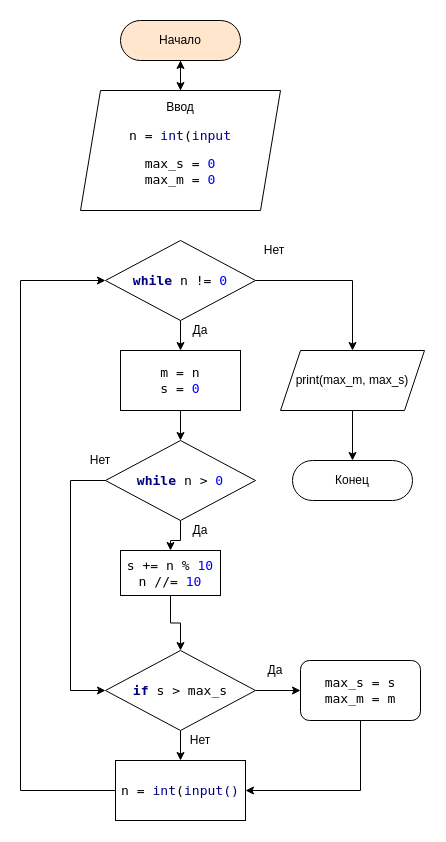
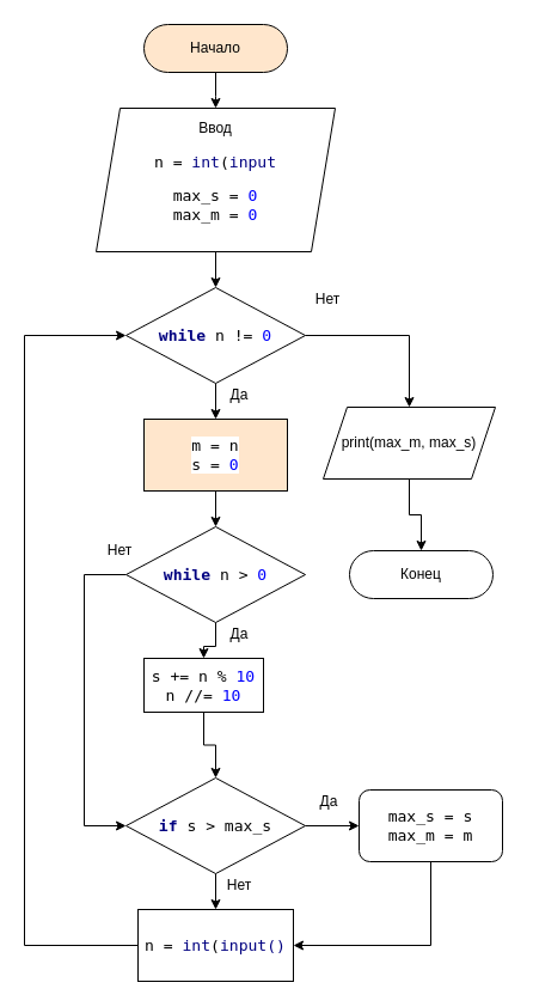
  <mxCell id="0" />
  <mxCell id="1" parent="0" />
  <mxCell id="2" style="edgeStyle=orthogonalEdgeStyle;rounded=0;orthogonalLoop=1;jettySize=auto;html=1;entryX=0.5;entryY=0;entryDx=0;entryDy=0;" edge="1" parent="1" source="3"><mxGeometry relative="1" as="geometry"><mxPoint x="180" y="90" as="targetPoint" /></mxGeometry></mxCell>
  <mxCell id="3" value="Начало" style="rounded=1;whiteSpace=wrap;html=1;fontSize=12;glass=0;strokeWidth=1;shadow=0;arcSize=50;fillColor=#ffe6cc;" vertex="1" parent="1"><mxGeometry x="120" y="20" width="120" height="40" as="geometry" /></mxCell>
- <mxCell id="4" value="" style="edgeStyle=orthogonalEdgeStyle;rounded=0;orthogonalLoop=1;jettySize=auto;html=1;" edge="1" parent="1" source="5" target="3"><mxGeometry relative="1" as="geometry" /></mxCell>
+ <mxCell id="4" value="" style="edgeStyle=orthogonalEdgeStyle;rounded=0;orthogonalLoop=1;jettySize=auto;html=1;entryX=0.5;entryY=0;entryDx=0;entryDy=0;" edge="1" parent="1" source="5" target="8"><mxGeometry relative="1" as="geometry" /></mxCell>
  <mxCell id="5" value="Ввод&lt;br&gt;&lt;pre style=&quot;background-color: rgb(255 , 255 , 255) ; font-family: &amp;#34;jetbrains mono&amp;#34; , monospace ; font-size: 9.8pt&quot;&gt;&lt;pre style=&quot;font-family: &amp;#34;jetbrains mono&amp;#34; , monospace ; font-size: 9.8pt&quot;&gt;&lt;pre style=&quot;font-family: &amp;#34;jetbrains mono&amp;#34; , monospace ; font-size: 9.8pt&quot;&gt;n = &lt;span style=&quot;color: rgb(0 , 0 , 128)&quot;&gt;int&lt;/span&gt;(&lt;span style=&quot;color: rgb(0 , 0 , 128)&quot;&gt;input&lt;/span&gt;&lt;/pre&gt;&lt;/pre&gt;&lt;/pre&gt;&lt;pre style=&quot;background-color: rgb(255 , 255 , 255) ; font-family: &amp;#34;jetbrains mono&amp;#34; , monospace ; font-size: 9.8pt&quot;&gt;&lt;pre style=&quot;font-family: &amp;#34;jetbrains mono&amp;#34; , monospace ; font-size: 9.8pt&quot;&gt;&lt;pre style=&quot;font-family: &amp;#34;jetbrains mono&amp;#34; , monospace ; font-size: 9.8pt&quot;&gt;max_s = &lt;span style=&quot;color: rgb(0 , 0 , 255)&quot;&gt;0&lt;br&gt;&lt;/span&gt;max_m = &lt;span style=&quot;color: rgb(0 , 0 , 255)&quot;&gt;0&lt;/span&gt;&lt;/pre&gt;&lt;/pre&gt;&lt;/pre&gt;" style="shape=parallelogram;perimeter=parallelogramPerimeter;whiteSpace=wrap;html=1;fixedSize=1;rounded=0;shadow=0;strokeWidth=1;glass=0;arcSize=50;" vertex="1" parent="1"><mxGeometry x="80" y="90" width="200" height="120" as="geometry" /></mxCell>
  <mxCell id="6" value="" style="edgeStyle=orthogonalEdgeStyle;rounded=0;orthogonalLoop=1;jettySize=auto;html=1;" edge="1" parent="1" source="8" target="12"><mxGeometry relative="1" as="geometry" /></mxCell>
  <mxCell id="7" style="edgeStyle=orthogonalEdgeStyle;rounded=0;orthogonalLoop=1;jettySize=auto;html=1;entryX=0.5;entryY=0;entryDx=0;entryDy=0;" edge="1" parent="1" source="8" target="30"><mxGeometry relative="1" as="geometry" /></mxCell>
  <mxCell id="8" value="&lt;pre style=&quot;background-color: rgb(255 , 255 , 255) ; font-family: &amp;#34;jetbrains mono&amp;#34; , monospace ; font-size: 9.8pt&quot;&gt;&lt;span style=&quot;color: rgb(0 , 0 , 128) ; font-weight: bold&quot;&gt;while &lt;/span&gt;n != &lt;span style=&quot;color: rgb(0 , 0 , 255)&quot;&gt;0&lt;/span&gt;&lt;/pre&gt;" style="rhombus;whiteSpace=wrap;html=1;rounded=0;glass=0;" vertex="1" parent="1"><mxGeometry x="105" y="240" width="150" height="80" as="geometry" /></mxCell>
  <mxCell id="9" value="Нет" style="text;html=1;strokeColor=none;fillColor=none;align=center;verticalAlign=middle;whiteSpace=wrap;rounded=0;" vertex="1" parent="1"><mxGeometry x="254" y="240" width="40" height="20" as="geometry" /></mxCell>
  <mxCell id="10" value="Да" style="text;html=1;strokeColor=none;fillColor=none;align=center;verticalAlign=middle;whiteSpace=wrap;rounded=0;" vertex="1" parent="1"><mxGeometry x="180" y="320" width="40" height="20" as="geometry" /></mxCell>
  <mxCell id="11" value="" style="edgeStyle=orthogonalEdgeStyle;rounded=0;orthogonalLoop=1;jettySize=auto;html=1;" edge="1" parent="1" source="12" target="15"><mxGeometry relative="1" as="geometry" /></mxCell>
- <mxCell id="12" value="&lt;pre style=&quot;background-color: rgb(255 , 255 , 255) ; font-family: &amp;#34;jetbrains mono&amp;#34; , monospace ; font-size: 9.8pt&quot;&gt;m = n&lt;br&gt;s = &lt;span style=&quot;color: rgb(0 , 0 , 255)&quot;&gt;0&lt;/span&gt;&lt;/pre&gt;" style="rounded=0;whiteSpace=wrap;html=1;" vertex="1" parent="1"><mxGeometry x="120" y="350" width="120" height="60" as="geometry" /></mxCell>
+ <mxCell id="12" value="&lt;pre style=&quot;background-color: rgb(255 , 255 , 255) ; font-family: &amp;#34;jetbrains mono&amp;#34; , monospace ; font-size: 9.8pt&quot;&gt;m = n&lt;br&gt;s = &lt;span style=&quot;color: rgb(0 , 0 , 255)&quot;&gt;0&lt;/span&gt;&lt;/pre&gt;" style="rounded=0;whiteSpace=wrap;html=1;fillColor=#ffe6cc;" vertex="1" parent="1"><mxGeometry x="120" y="350" width="120" height="60" as="geometry" /></mxCell>
  <mxCell id="13" value="" style="edgeStyle=orthogonalEdgeStyle;rounded=0;orthogonalLoop=1;jettySize=auto;html=1;" edge="1" parent="1" source="15" target="19"><mxGeometry relative="1" as="geometry" /></mxCell>
  <mxCell id="14" style="edgeStyle=orthogonalEdgeStyle;rounded=0;orthogonalLoop=1;jettySize=auto;html=1;entryX=0;entryY=0.5;entryDx=0;entryDy=0;" edge="1" parent="1" source="15" target="22"><mxGeometry relative="1" as="geometry"><Array as="points"><mxPoint x="70" y="480" /><mxPoint x="70" y="690" /></Array></mxGeometry></mxCell>
  <mxCell id="15" value="&lt;pre style=&quot;background-color: rgb(255 , 255 , 255) ; font-family: &amp;#34;jetbrains mono&amp;#34; , monospace ; font-size: 9.8pt&quot;&gt;&lt;span style=&quot;color: rgb(0 , 0 , 128) ; font-weight: bold&quot;&gt;while &lt;/span&gt;n &amp;gt; &lt;span style=&quot;color: rgb(0 , 0 , 255)&quot;&gt;0&lt;/span&gt;&lt;/pre&gt;" style="rhombus;whiteSpace=wrap;html=1;rounded=0;glass=0;" vertex="1" parent="1"><mxGeometry x="105" y="440" width="150" height="80" as="geometry" /></mxCell>
  <mxCell id="16" value="Нет" style="text;html=1;strokeColor=none;fillColor=none;align=center;verticalAlign=middle;whiteSpace=wrap;rounded=0;" vertex="1" parent="1"><mxGeometry x="80" y="450" width="40" height="20" as="geometry" /></mxCell>
  <mxCell id="17" value="Да" style="text;html=1;strokeColor=none;fillColor=none;align=center;verticalAlign=middle;whiteSpace=wrap;rounded=0;" vertex="1" parent="1"><mxGeometry x="180" y="520" width="40" height="20" as="geometry" /></mxCell>
  <mxCell id="18" value="" style="edgeStyle=orthogonalEdgeStyle;rounded=0;orthogonalLoop=1;jettySize=auto;html=1;" edge="1" parent="1" source="19" target="22"><mxGeometry relative="1" as="geometry" /></mxCell>
  <mxCell id="19" value="&lt;pre style=&quot;background-color: rgb(255 , 255 , 255) ; font-family: &amp;#34;jetbrains mono&amp;#34; , monospace ; font-size: 9.8pt&quot;&gt;s += n % &lt;span style=&quot;color: rgb(0 , 0 , 255)&quot;&gt;10&lt;br&gt;&lt;/span&gt;n //= &lt;span style=&quot;color: rgb(0 , 0 , 255)&quot;&gt;10&lt;/span&gt;&lt;/pre&gt;" style="rounded=0;whiteSpace=wrap;html=1;" vertex="1" parent="1"><mxGeometry x="120" y="550" width="100" height="45" as="geometry" /></mxCell>
  <mxCell id="20" value="" style="edgeStyle=orthogonalEdgeStyle;rounded=0;orthogonalLoop=1;jettySize=auto;html=1;" edge="1" parent="1" source="22" target="26"><mxGeometry relative="1" as="geometry" /></mxCell>
  <mxCell id="21" value="" style="edgeStyle=orthogonalEdgeStyle;rounded=0;orthogonalLoop=1;jettySize=auto;html=1;" edge="1" parent="1" source="22" target="28"><mxGeometry relative="1" as="geometry" /></mxCell>
  <mxCell id="22" value="&lt;pre style=&quot;background-color: rgb(255 , 255 , 255) ; font-family: &amp;#34;jetbrains mono&amp;#34; , monospace ; font-size: 9.8pt&quot;&gt;&lt;span style=&quot;color: rgb(0 , 0 , 128) ; font-weight: bold&quot;&gt;if &lt;/span&gt;s &amp;gt; max_s&lt;/pre&gt;" style="rhombus;whiteSpace=wrap;html=1;rounded=0;glass=0;" vertex="1" parent="1"><mxGeometry x="105" y="650" width="150" height="80" as="geometry" /></mxCell>
  <mxCell id="23" value="Нет" style="text;html=1;strokeColor=none;fillColor=none;align=center;verticalAlign=middle;whiteSpace=wrap;rounded=0;" vertex="1" parent="1"><mxGeometry x="180" y="730" width="40" height="20" as="geometry" /></mxCell>
  <mxCell id="24" value="Да" style="text;html=1;strokeColor=none;fillColor=none;align=center;verticalAlign=middle;whiteSpace=wrap;rounded=0;" vertex="1" parent="1"><mxGeometry x="255" y="660" width="40" height="20" as="geometry" /></mxCell>
  <mxCell id="25" style="edgeStyle=orthogonalEdgeStyle;rounded=0;orthogonalLoop=1;jettySize=auto;html=1;entryX=1;entryY=0.5;entryDx=0;entryDy=0;" edge="1" parent="1" source="26" target="28"><mxGeometry relative="1" as="geometry"><Array as="points"><mxPoint x="360" y="790" /></Array></mxGeometry></mxCell>
  <mxCell id="26" value="&lt;pre style=&quot;background-color: rgb(255 , 255 , 255) ; font-family: &amp;#34;jetbrains mono&amp;#34; , monospace ; font-size: 9.8pt&quot;&gt;max_s = s&lt;br&gt;max_m = m&lt;/pre&gt;" style="whiteSpace=wrap;html=1;rounded=1;" vertex="1" parent="1"><mxGeometry x="300" y="660" width="120" height="60" as="geometry" /></mxCell>
  <mxCell id="27" style="edgeStyle=orthogonalEdgeStyle;rounded=0;orthogonalLoop=1;jettySize=auto;html=1;entryX=0;entryY=0.5;entryDx=0;entryDy=0;" edge="1" parent="1" source="28" target="8"><mxGeometry relative="1" as="geometry"><Array as="points"><mxPoint x="20" y="790" /><mxPoint x="20" y="280" /></Array></mxGeometry></mxCell>
  <mxCell id="28" value="&lt;pre style=&quot;background-color: rgb(255 , 255 , 255) ; font-family: &amp;#34;jetbrains mono&amp;#34; , monospace ; font-size: 9.8pt&quot;&gt;n = &lt;span style=&quot;color: rgb(0 , 0 , 128)&quot;&gt;int&lt;/span&gt;(&lt;span style=&quot;color: rgb(0 , 0 , 128)&quot;&gt;input()&lt;/span&gt;&lt;/pre&gt;" style="rounded=0;whiteSpace=wrap;html=1;" vertex="1" parent="1"><mxGeometry x="115" y="760" width="130" height="60" as="geometry" /></mxCell>
  <mxCell id="29" value="" style="edgeStyle=orthogonalEdgeStyle;rounded=0;orthogonalLoop=1;jettySize=auto;html=1;" edge="1" parent="1" source="30" target="31"><mxGeometry relative="1" as="geometry" /></mxCell>
- <mxCell id="30" value="print(max_m, max_s)" style="shape=parallelogram;perimeter=parallelogramPerimeter;whiteSpace=wrap;html=1;fixedSize=1;" vertex="1" parent="1"><mxGeometry x="280" y="350" width="144" height="60" as="geometry" /></mxCell>
+ <mxCell id="30" value="print(max_m, max_s)" style="shape=parallelogram;perimeter=parallelogramPerimeter;whiteSpace=wrap;html=1;fixedSize=1;" vertex="1" parent="1"><mxGeometry x="270" y="340" width="144" height="60" as="geometry" /></mxCell>
  <mxCell id="31" value="Конец" style="rounded=1;whiteSpace=wrap;html=1;fontSize=12;glass=0;strokeWidth=1;shadow=0;arcSize=50;" vertex="1" parent="1"><mxGeometry x="292" y="460" width="120" height="40" as="geometry" /></mxCell>
